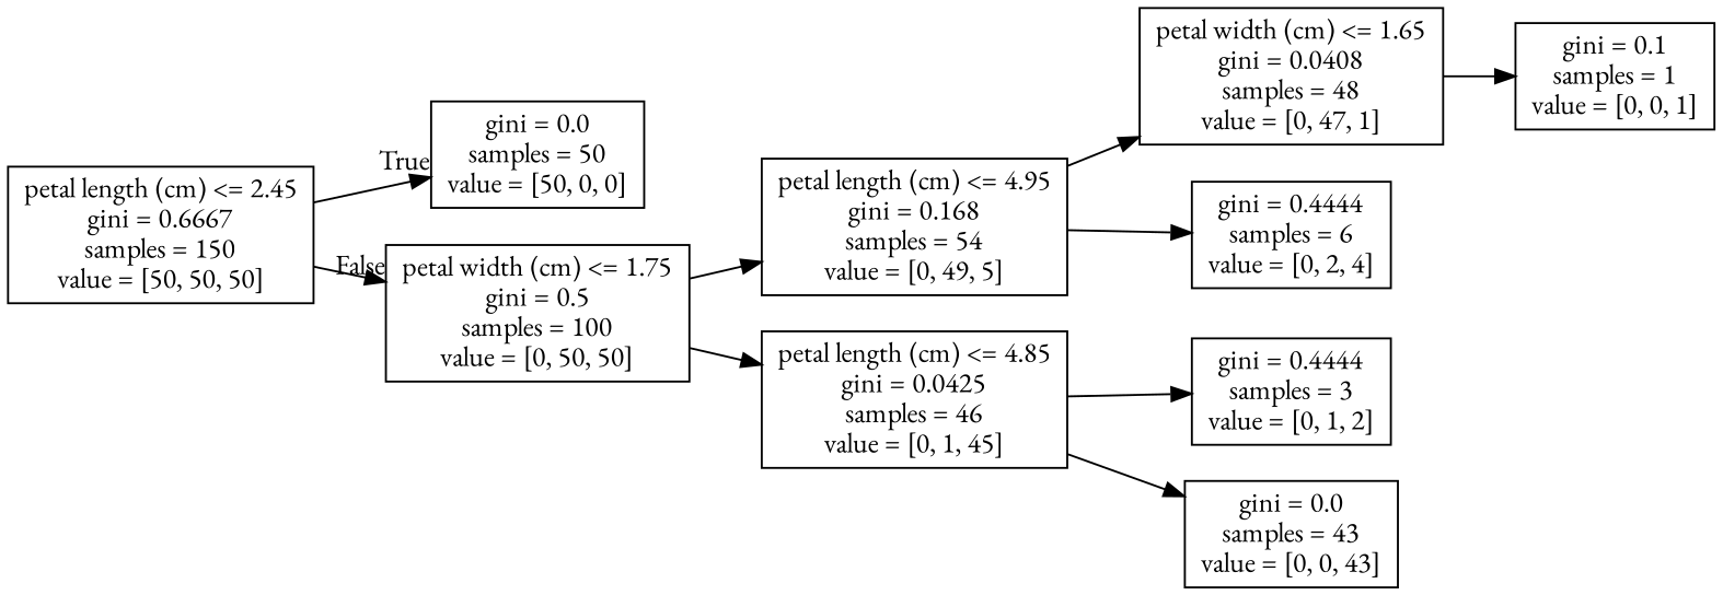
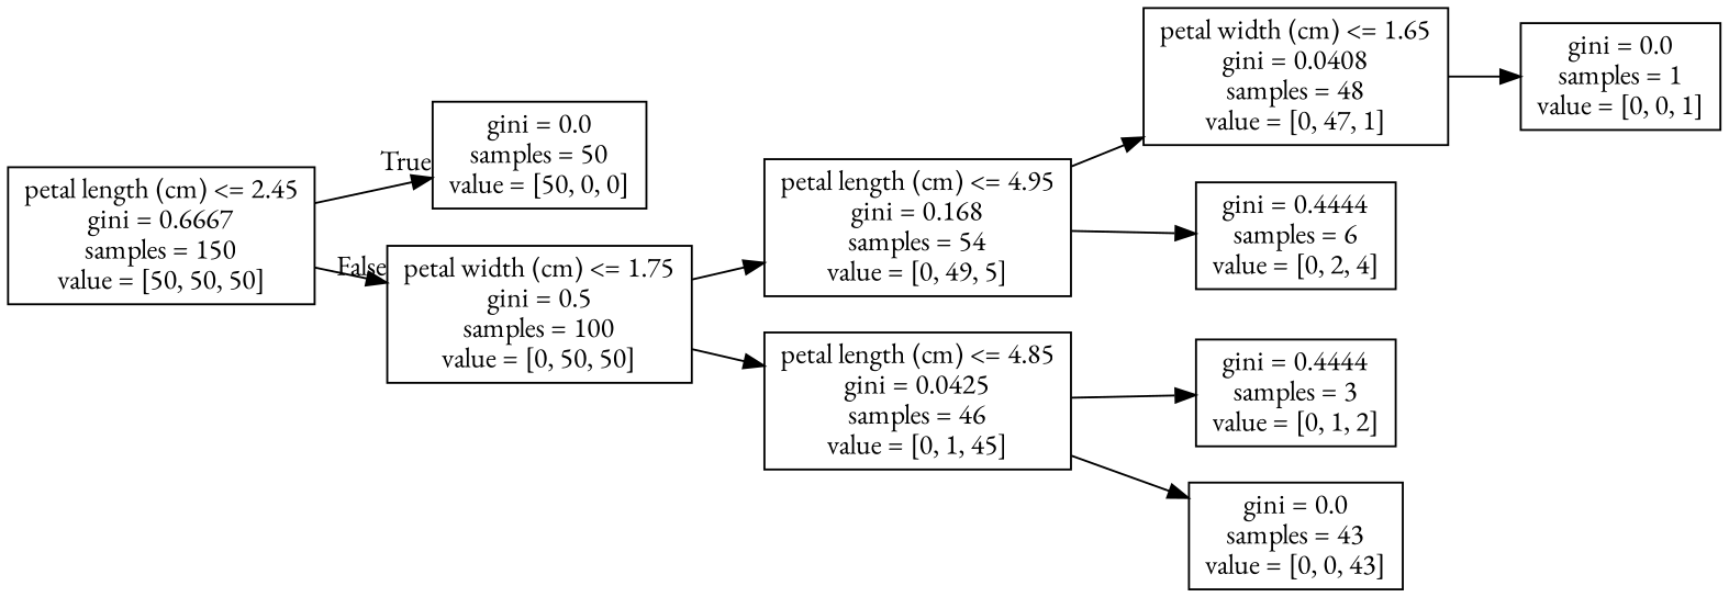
  digraph {
    fontname="EB Garamond"
    rankdir=LR
    node [fontname="EB Garamond" shape=box]
    edge [fontname="EB Garamond"]
    n1 [label="petal length (cm) <= 2.45\ngini = 0.6667\nsamples = 150\nvalue = [50, 50, 50]"]
    n2 [label="gini = 0.0\nsamples = 50\nvalue = [50, 0, 0]"]
    n3 [label="petal width (cm) <= 1.75\ngini = 0.5\nsamples = 100\nvalue = [0, 50, 50]"]
    n4 [label="petal length (cm) <= 4.95\ngini = 0.168\nsamples = 54\nvalue = [0, 49, 5]"]
    n5 [label="petal length (cm) <= 4.85\ngini = 0.0425\nsamples = 46\nvalue = [0, 1, 45]"]
    n6 [label="petal width (cm) <= 1.65\ngini = 0.0408\nsamples = 48\nvalue = [0, 47, 1]"]
    n7 [label="gini = 0.4444\nsamples = 6\nvalue = [0, 2, 4]"]
    n8 [label="gini = 0.4444\nsamples = 3\nvalue = [0, 1, 2]"]
    n9 [label="gini = 0.0\nsamples = 43\nvalue = [0, 0, 43]"]
-   n10 [label="gini = 0.1\nsamples = 1\nvalue = [0, 0, 1]"]
+   n10 [label="gini = 0.0\nsamples = 1\nvalue = [0, 0, 1]"]
    n1 -> n2 [headlabel=True labelangle=45 labeldistance=2.5]
    n1 -> n3 [headlabel=False labelangle=-45 labeldistance=2.5]
    n3 -> n4
    n3 -> n5
    n4 -> n6
    n4 -> n7
    n5 -> n8
    n5 -> n9
    n6 -> n10
  }
